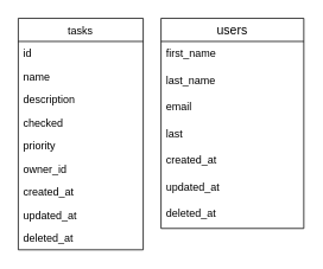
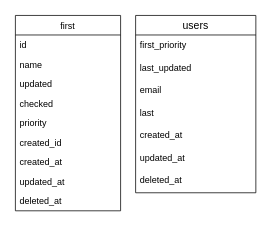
  <mxCell id="0" />
  <mxCell id="1" parent="0" />
- <mxCell id="2" value="tasks" style="swimlane;fontStyle=0;childLayout=stackLayout;horizontal=1;startSize=26;horizontalStack=0;resizeParent=1;resizeParentMax=0;resizeLast=0;collapsible=1;marginBottom=0;" parent="1" vertex="1"><mxGeometry x="20" y="20" width="140" height="260" as="geometry" /></mxCell>
+ <mxCell id="2" value="first" style="swimlane;fontStyle=0;childLayout=stackLayout;horizontal=1;startSize=26;horizontalStack=0;resizeParent=1;resizeParentMax=0;resizeLast=0;collapsible=1;marginBottom=0;" parent="1" vertex="1"><mxGeometry x="20" y="20" width="140" height="260" as="geometry" /></mxCell>
  <mxCell id="3" value="id" style="text;strokeColor=none;fillColor=none;align=left;verticalAlign=top;spacingLeft=4;spacingRight=4;overflow=hidden;rotatable=0;points=[[0,0.5],[1,0.5]];portConstraint=eastwest;" parent="2" vertex="1"><mxGeometry y="26" width="140" height="26" as="geometry" /></mxCell>
  <mxCell id="4" value="name" style="text;strokeColor=none;fillColor=none;align=left;verticalAlign=top;spacingLeft=4;spacingRight=4;overflow=hidden;rotatable=0;points=[[0,0.5],[1,0.5]];portConstraint=eastwest;" parent="2" vertex="1"><mxGeometry y="52" width="140" height="26" as="geometry" /></mxCell>
- <mxCell id="5" value="description" style="text;strokeColor=none;fillColor=none;align=left;verticalAlign=top;spacingLeft=4;spacingRight=4;overflow=hidden;rotatable=0;points=[[0,0.5],[1,0.5]];portConstraint=eastwest;" parent="2" vertex="1"><mxGeometry y="78" width="140" height="26" as="geometry" /></mxCell>
+ <mxCell id="5" value="updated" style="text;strokeColor=none;fillColor=none;align=left;verticalAlign=top;spacingLeft=4;spacingRight=4;overflow=hidden;rotatable=0;points=[[0,0.5],[1,0.5]];portConstraint=eastwest;" parent="2" vertex="1"><mxGeometry y="78" width="140" height="26" as="geometry" /></mxCell>
  <mxCell id="6" value="checked" style="text;strokeColor=none;fillColor=none;align=left;verticalAlign=top;spacingLeft=4;spacingRight=4;overflow=hidden;rotatable=0;points=[[0,0.5],[1,0.5]];portConstraint=eastwest;" parent="2" vertex="1"><mxGeometry y="104" width="140" height="26" as="geometry" /></mxCell>
  <mxCell id="7" value="priority&#10;&#10;" style="text;strokeColor=none;fillColor=none;align=left;verticalAlign=top;spacingLeft=4;spacingRight=4;overflow=hidden;rotatable=0;points=[[0,0.5],[1,0.5]];portConstraint=eastwest;" parent="2" vertex="1"><mxGeometry y="130" width="140" height="26" as="geometry" /></mxCell>
- <mxCell id="8" value="owner_id" style="text;strokeColor=none;fillColor=none;align=left;verticalAlign=top;spacingLeft=4;spacingRight=4;overflow=hidden;rotatable=0;points=[[0,0.5],[1,0.5]];portConstraint=eastwest;" vertex="1" parent="2"><mxGeometry y="156" width="140" height="26" as="geometry" /></mxCell>
+ <mxCell id="8" value="created_id" style="text;strokeColor=none;fillColor=none;align=left;verticalAlign=top;spacingLeft=4;spacingRight=4;overflow=hidden;rotatable=0;points=[[0,0.5],[1,0.5]];portConstraint=eastwest;" vertex="1" parent="2"><mxGeometry y="156" width="140" height="26" as="geometry" /></mxCell>
  <mxCell id="9" value="created_at" style="text;strokeColor=none;fillColor=none;align=left;verticalAlign=top;spacingLeft=4;spacingRight=4;overflow=hidden;rotatable=0;points=[[0,0.5],[1,0.5]];portConstraint=eastwest;" parent="2" vertex="1"><mxGeometry y="182" width="140" height="26" as="geometry" /></mxCell>
  <mxCell id="10" value="updated_at" style="text;strokeColor=none;fillColor=none;align=left;verticalAlign=top;spacingLeft=4;spacingRight=4;overflow=hidden;rotatable=0;points=[[0,0.5],[1,0.5]];portConstraint=eastwest;" parent="2" vertex="1"><mxGeometry y="208" width="140" height="26" as="geometry" /></mxCell>
  <mxCell id="11" value="deleted_at" style="text;strokeColor=none;fillColor=none;align=left;verticalAlign=top;spacingLeft=4;spacingRight=4;overflow=hidden;rotatable=0;points=[[0,0.5],[1,0.5]];portConstraint=eastwest;" parent="2" vertex="1"><mxGeometry y="234" width="140" height="26" as="geometry" /></mxCell>
  <mxCell id="12" value="users" style="swimlane;fontStyle=0;childLayout=stackLayout;horizontal=1;startSize=26;horizontalStack=0;resizeParent=1;resizeParentMax=0;resizeLast=0;collapsible=1;marginBottom=0;align=center;fontSize=14;" parent="1" vertex="1"><mxGeometry x="180" y="20" width="160" height="236" as="geometry" /></mxCell>
- <mxCell id="13" value="first_name" style="text;strokeColor=none;fillColor=none;spacingLeft=4;spacingRight=4;overflow=hidden;rotatable=0;points=[[0,0.5],[1,0.5]];portConstraint=eastwest;fontSize=12;" parent="12" vertex="1"><mxGeometry y="26" width="160" height="30" as="geometry" /></mxCell>
- <mxCell id="14" value="last_name" style="text;strokeColor=none;fillColor=none;spacingLeft=4;spacingRight=4;overflow=hidden;rotatable=0;points=[[0,0.5],[1,0.5]];portConstraint=eastwest;fontSize=12;" parent="12" vertex="1"><mxGeometry y="56" width="160" height="30" as="geometry" /></mxCell>
+ <mxCell id="13" value="first_priority" style="text;strokeColor=none;fillColor=none;spacingLeft=4;spacingRight=4;overflow=hidden;rotatable=0;points=[[0,0.5],[1,0.5]];portConstraint=eastwest;fontSize=12;" parent="12" vertex="1"><mxGeometry y="26" width="160" height="30" as="geometry" /></mxCell>
+ <mxCell id="14" value="last_updated" style="text;strokeColor=none;fillColor=none;spacingLeft=4;spacingRight=4;overflow=hidden;rotatable=0;points=[[0,0.5],[1,0.5]];portConstraint=eastwest;fontSize=12;" parent="12" vertex="1"><mxGeometry y="56" width="160" height="30" as="geometry" /></mxCell>
  <mxCell id="15" value="email" style="text;strokeColor=none;fillColor=none;spacingLeft=4;spacingRight=4;overflow=hidden;rotatable=0;points=[[0,0.5],[1,0.5]];portConstraint=eastwest;fontSize=12;" parent="12" vertex="1"><mxGeometry y="86" width="160" height="30" as="geometry" /></mxCell>
  <mxCell id="16" value="last" style="text;strokeColor=none;fillColor=none;spacingLeft=4;spacingRight=4;overflow=hidden;rotatable=0;points=[[0,0.5],[1,0.5]];portConstraint=eastwest;fontSize=12;" parent="12" vertex="1"><mxGeometry y="116" width="160" height="30" as="geometry" /></mxCell>
  <mxCell id="17" value="created_at" style="text;strokeColor=none;fillColor=none;spacingLeft=4;spacingRight=4;overflow=hidden;rotatable=0;points=[[0,0.5],[1,0.5]];portConstraint=eastwest;fontSize=12;" parent="12" vertex="1"><mxGeometry y="146" width="160" height="30" as="geometry" /></mxCell>
  <mxCell id="18" value="updated_at" style="text;strokeColor=none;fillColor=none;spacingLeft=4;spacingRight=4;overflow=hidden;rotatable=0;points=[[0,0.5],[1,0.5]];portConstraint=eastwest;fontSize=12;" parent="12" vertex="1"><mxGeometry y="176" width="160" height="30" as="geometry" /></mxCell>
  <mxCell id="19" value="deleted_at" style="text;strokeColor=none;fillColor=none;spacingLeft=4;spacingRight=4;overflow=hidden;rotatable=0;points=[[0,0.5],[1,0.5]];portConstraint=eastwest;fontSize=12;" parent="12" vertex="1"><mxGeometry y="206" width="160" height="30" as="geometry" /></mxCell>
